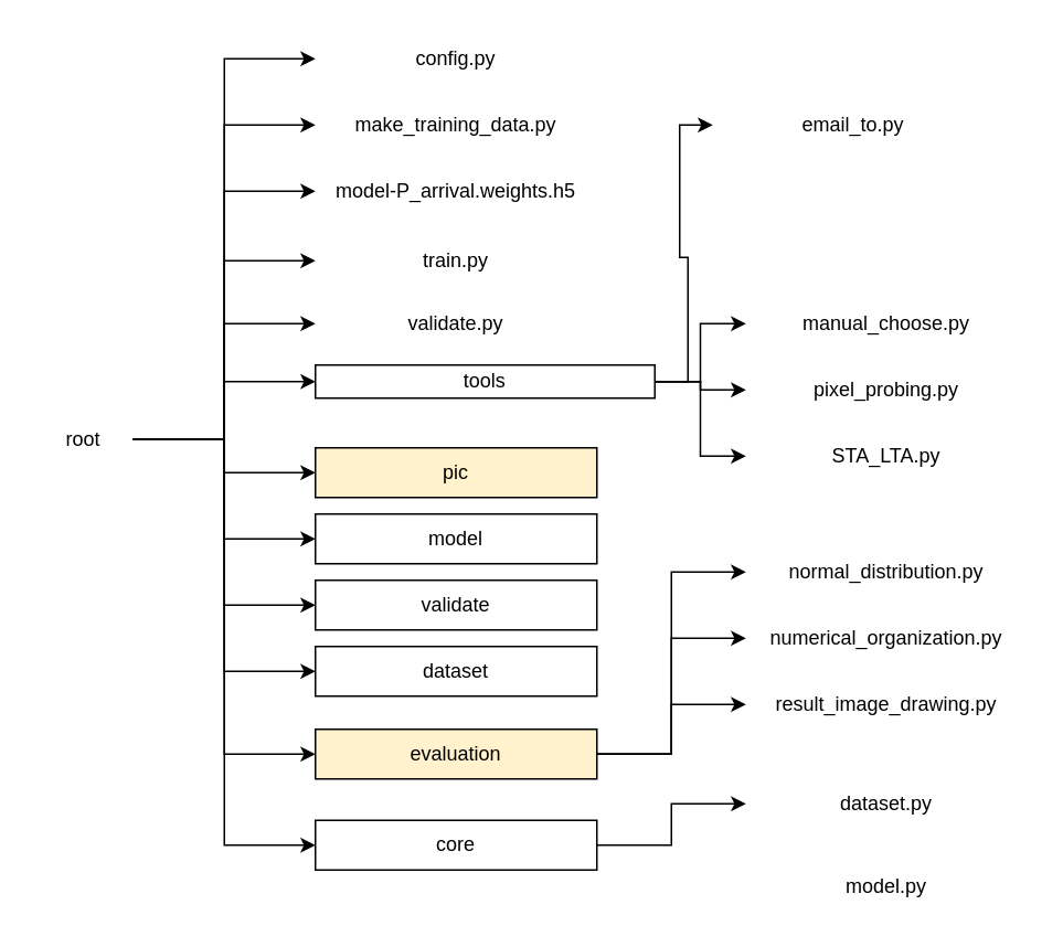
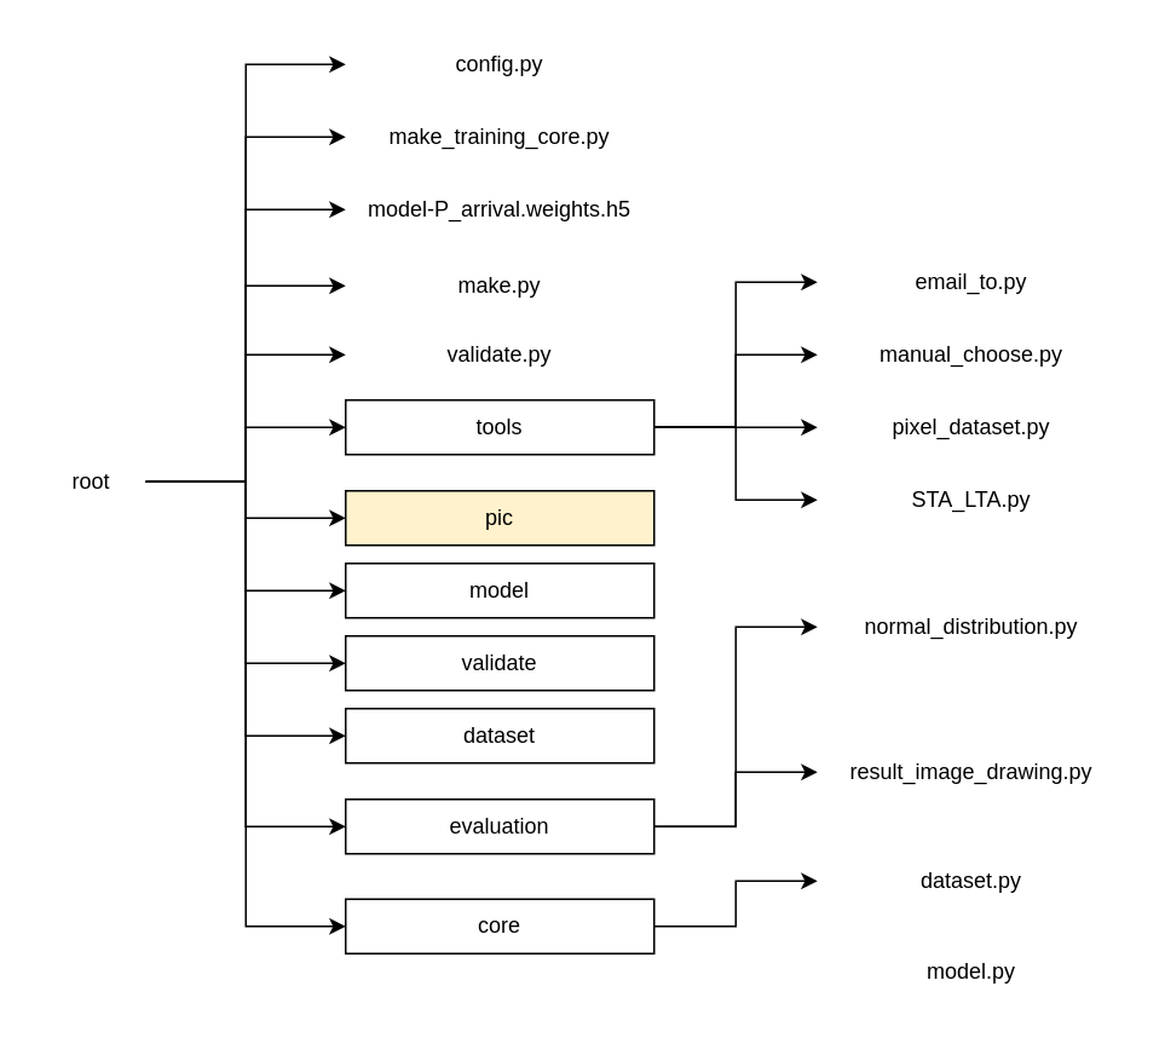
  <mxCell id="0" />
  <mxCell id="1" parent="0" />
  <mxCell id="2" style="edgeStyle=orthogonalEdgeStyle;rounded=0;orthogonalLoop=1;jettySize=auto;html=1;entryX=0;entryY=0.5;entryDx=0;entryDy=0;" edge="1" parent="1" source="14" target="15"><mxGeometry relative="1" as="geometry" /></mxCell>
  <mxCell id="3" style="edgeStyle=orthogonalEdgeStyle;rounded=0;orthogonalLoop=1;jettySize=auto;html=1;entryX=0;entryY=0.5;entryDx=0;entryDy=0;" edge="1" parent="1" source="14" target="16"><mxGeometry relative="1" as="geometry" /></mxCell>
  <mxCell id="4" style="edgeStyle=orthogonalEdgeStyle;rounded=0;orthogonalLoop=1;jettySize=auto;html=1;entryX=0;entryY=0.5;entryDx=0;entryDy=0;" edge="1" parent="1" source="14" target="17"><mxGeometry relative="1" as="geometry" /></mxCell>
  <mxCell id="5" style="edgeStyle=orthogonalEdgeStyle;rounded=0;orthogonalLoop=1;jettySize=auto;html=1;entryX=0;entryY=0.5;entryDx=0;entryDy=0;" edge="1" parent="1" source="14" target="19"><mxGeometry relative="1" as="geometry" /></mxCell>
  <mxCell id="6" style="edgeStyle=orthogonalEdgeStyle;rounded=0;orthogonalLoop=1;jettySize=auto;html=1;entryX=0;entryY=0.5;entryDx=0;entryDy=0;" edge="1" parent="1" source="14" target="24"><mxGeometry relative="1" as="geometry" /></mxCell>
  <mxCell id="7" style="edgeStyle=orthogonalEdgeStyle;rounded=0;orthogonalLoop=1;jettySize=auto;html=1;entryX=0;entryY=0.5;entryDx=0;entryDy=0;" edge="1" parent="1" source="14" target="25"><mxGeometry relative="1" as="geometry" /></mxCell>
  <mxCell id="8" style="edgeStyle=orthogonalEdgeStyle;rounded=0;orthogonalLoop=1;jettySize=auto;html=1;entryX=0;entryY=0.5;entryDx=0;entryDy=0;" edge="1" parent="1" source="14" target="26"><mxGeometry relative="1" as="geometry" /></mxCell>
  <mxCell id="9" style="edgeStyle=orthogonalEdgeStyle;rounded=0;orthogonalLoop=1;jettySize=auto;html=1;entryX=0;entryY=0.5;entryDx=0;entryDy=0;" edge="1" parent="1" source="14" target="27"><mxGeometry relative="1" as="geometry" /></mxCell>
  <mxCell id="10" style="edgeStyle=orthogonalEdgeStyle;rounded=0;orthogonalLoop=1;jettySize=auto;html=1;entryX=0;entryY=0.5;entryDx=0;entryDy=0;" edge="1" parent="1" source="14" target="28"><mxGeometry relative="1" as="geometry" /></mxCell>
  <mxCell id="11" style="edgeStyle=orthogonalEdgeStyle;rounded=0;orthogonalLoop=1;jettySize=auto;html=1;entryX=0;entryY=0.5;entryDx=0;entryDy=0;" edge="1" parent="1" source="14" target="32"><mxGeometry relative="1" as="geometry" /></mxCell>
  <mxCell id="12" style="edgeStyle=orthogonalEdgeStyle;rounded=0;orthogonalLoop=1;jettySize=auto;html=1;entryX=0;entryY=0.5;entryDx=0;entryDy=0;" edge="1" parent="1" source="14" target="34"><mxGeometry relative="1" as="geometry" /></mxCell>
  <mxCell id="13" style="edgeStyle=orthogonalEdgeStyle;rounded=0;orthogonalLoop=1;jettySize=auto;html=1;entryX=0;entryY=0.5;entryDx=0;entryDy=0;" edge="1" parent="1" source="14" target="18"><mxGeometry relative="1" as="geometry" /></mxCell>
  <mxCell id="14" value="root" style="text;html=1;align=center;verticalAlign=middle;whiteSpace=wrap;rounded=0;" vertex="1" parent="1"><mxGeometry x="20" y="250" width="60" height="30" as="geometry" /></mxCell>
  <mxCell id="15" value="config.py" style="text;html=1;align=center;verticalAlign=middle;whiteSpace=wrap;rounded=0;" vertex="1" parent="1"><mxGeometry x="190" y="20" width="170" height="30" as="geometry" /></mxCell>
- <mxCell id="16" value="make_training_data.py" style="text;html=1;align=center;verticalAlign=middle;whiteSpace=wrap;rounded=0;" vertex="1" parent="1"><mxGeometry x="190" y="60" width="170" height="30" as="geometry" /></mxCell>
+ <mxCell id="16" value="make_training_core.py" style="text;html=1;align=center;verticalAlign=middle;whiteSpace=wrap;rounded=0;" vertex="1" parent="1"><mxGeometry x="190" y="60" width="170" height="30" as="geometry" /></mxCell>
  <mxCell id="17" value="model-P_arrival.weights.h5" style="text;html=1;align=center;verticalAlign=middle;whiteSpace=wrap;rounded=0;" vertex="1" parent="1"><mxGeometry x="190" y="100" width="170" height="30" as="geometry" /></mxCell>
- <mxCell id="18" value="train.py" style="text;html=1;align=center;verticalAlign=middle;whiteSpace=wrap;rounded=0;" vertex="1" parent="1"><mxGeometry x="190" y="142" width="170" height="30" as="geometry" /></mxCell>
+ <mxCell id="18" value="make.py" style="text;html=1;align=center;verticalAlign=middle;whiteSpace=wrap;rounded=0;" vertex="1" parent="1"><mxGeometry x="190" y="142" width="170" height="30" as="geometry" /></mxCell>
  <mxCell id="19" value="validate.py" style="text;html=1;align=center;verticalAlign=middle;whiteSpace=wrap;rounded=0;" vertex="1" parent="1"><mxGeometry x="190" y="180" width="170" height="30" as="geometry" /></mxCell>
  <mxCell id="20" style="edgeStyle=orthogonalEdgeStyle;rounded=0;orthogonalLoop=1;jettySize=auto;html=1;entryX=0;entryY=0.5;entryDx=0;entryDy=0;" edge="1" parent="1" source="24" target="35"><mxGeometry relative="1" as="geometry" /></mxCell>
  <mxCell id="21" style="edgeStyle=orthogonalEdgeStyle;rounded=0;orthogonalLoop=1;jettySize=auto;html=1;entryX=0;entryY=0.5;entryDx=0;entryDy=0;" edge="1" parent="1" source="24" target="36"><mxGeometry relative="1" as="geometry" /></mxCell>
  <mxCell id="22" style="edgeStyle=orthogonalEdgeStyle;rounded=0;orthogonalLoop=1;jettySize=auto;html=1;entryX=0;entryY=0.5;entryDx=0;entryDy=0;" edge="1" parent="1" source="24" target="37"><mxGeometry relative="1" as="geometry" /></mxCell>
  <mxCell id="23" style="edgeStyle=orthogonalEdgeStyle;rounded=0;orthogonalLoop=1;jettySize=auto;html=1;entryX=0;entryY=0.5;entryDx=0;entryDy=0;" edge="1" parent="1" source="24" target="38"><mxGeometry relative="1" as="geometry" /></mxCell>
- <mxCell id="24" value="tools" style="rounded=0;whiteSpace=wrap;html=1;" vertex="1" parent="1"><mxGeometry x="190" y="220" width="205" height="20" as="geometry" /></mxCell>
+ <mxCell id="24" value="tools" style="rounded=0;whiteSpace=wrap;html=1;" vertex="1" parent="1"><mxGeometry x="190" y="220" width="170" height="30" as="geometry" /></mxCell>
  <mxCell id="25" value="pic" style="rounded=0;whiteSpace=wrap;html=1;fillColor=#fff2cc;" vertex="1" parent="1"><mxGeometry x="190" y="270" width="170" height="30" as="geometry" /></mxCell>
  <mxCell id="26" value="model" style="rounded=0;whiteSpace=wrap;html=1;" vertex="1" parent="1"><mxGeometry x="190" y="310" width="170" height="30" as="geometry" /></mxCell>
  <mxCell id="27" value="validate" style="rounded=0;whiteSpace=wrap;html=1;" vertex="1" parent="1"><mxGeometry x="190" y="350" width="170" height="30" as="geometry" /></mxCell>
  <mxCell id="28" value="dataset" style="rounded=0;whiteSpace=wrap;html=1;" vertex="1" parent="1"><mxGeometry x="190" y="390" width="170" height="30" as="geometry" /></mxCell>
  <mxCell id="29" style="edgeStyle=orthogonalEdgeStyle;rounded=0;orthogonalLoop=1;jettySize=auto;html=1;entryX=0;entryY=0.5;entryDx=0;entryDy=0;" edge="1" parent="1" source="32" target="39"><mxGeometry relative="1" as="geometry" /></mxCell>
- <mxCell id="30" style="edgeStyle=orthogonalEdgeStyle;rounded=0;orthogonalLoop=1;jettySize=auto;html=1;entryX=0;entryY=0.5;entryDx=0;entryDy=0;" edge="1" parent="1" source="32" target="40"><mxGeometry relative="1" as="geometry" /></mxCell>
  <mxCell id="31" style="edgeStyle=orthogonalEdgeStyle;rounded=0;orthogonalLoop=1;jettySize=auto;html=1;entryX=0;entryY=0.5;entryDx=0;entryDy=0;" edge="1" parent="1" source="32" target="41"><mxGeometry relative="1" as="geometry" /></mxCell>
- <mxCell id="32" value="evaluation" style="rounded=0;whiteSpace=wrap;html=1;fillColor=#fff2cc;" vertex="1" parent="1"><mxGeometry x="190" y="440" width="170" height="30" as="geometry" /></mxCell>
+ <mxCell id="32" value="evaluation" style="rounded=0;whiteSpace=wrap;html=1;" vertex="1" parent="1"><mxGeometry x="190" y="440" width="170" height="30" as="geometry" /></mxCell>
  <mxCell id="33" style="edgeStyle=orthogonalEdgeStyle;rounded=0;orthogonalLoop=1;jettySize=auto;html=1;entryX=0;entryY=0.5;entryDx=0;entryDy=0;" edge="1" parent="1" source="34" target="42"><mxGeometry relative="1" as="geometry" /></mxCell>
  <mxCell id="34" value="core" style="rounded=0;whiteSpace=wrap;html=1;" vertex="1" parent="1"><mxGeometry x="190" y="495" width="170" height="30" as="geometry" /></mxCell>
- <mxCell id="35" value="email_to.py" style="text;html=1;align=center;verticalAlign=middle;whiteSpace=wrap;rounded=0;" vertex="1" parent="1"><mxGeometry x="430" y="60" width="170" height="30" as="geometry" /></mxCell>
+ <mxCell id="35" value="email_to.py" style="text;html=1;align=center;verticalAlign=middle;whiteSpace=wrap;rounded=0;" vertex="1" parent="1"><mxGeometry x="450" y="140" width="170" height="30" as="geometry" /></mxCell>
  <mxCell id="36" value="manual_choose.py" style="text;html=1;align=center;verticalAlign=middle;whiteSpace=wrap;rounded=0;" vertex="1" parent="1"><mxGeometry x="450" y="180" width="170" height="30" as="geometry" /></mxCell>
- <mxCell id="37" value="pixel_probing.py" style="text;html=1;align=center;verticalAlign=middle;whiteSpace=wrap;rounded=0;" vertex="1" parent="1"><mxGeometry x="450" y="220" width="170" height="30" as="geometry" /></mxCell>
+ <mxCell id="37" value="pixel_dataset.py" style="text;html=1;align=center;verticalAlign=middle;whiteSpace=wrap;rounded=0;" vertex="1" parent="1"><mxGeometry x="450" y="220" width="170" height="30" as="geometry" /></mxCell>
  <mxCell id="38" value="STA_LTA.py" style="text;html=1;align=center;verticalAlign=middle;whiteSpace=wrap;rounded=0;" vertex="1" parent="1"><mxGeometry x="450" y="260" width="170" height="30" as="geometry" /></mxCell>
  <mxCell id="39" value="normal_distribution.py" style="text;html=1;align=center;verticalAlign=middle;whiteSpace=wrap;rounded=0;" vertex="1" parent="1"><mxGeometry x="450" y="330" width="170" height="30" as="geometry" /></mxCell>
- <mxCell id="40" value="numerical_organization.py" style="text;html=1;align=center;verticalAlign=middle;whiteSpace=wrap;rounded=0;" vertex="1" parent="1"><mxGeometry x="450" y="370" width="170" height="30" as="geometry" /></mxCell>
  <mxCell id="41" value="result_image_drawing.py" style="text;html=1;align=center;verticalAlign=middle;whiteSpace=wrap;rounded=0;" vertex="1" parent="1"><mxGeometry x="450" y="410" width="170" height="30" as="geometry" /></mxCell>
  <mxCell id="42" value="dataset.py" style="text;html=1;align=center;verticalAlign=middle;whiteSpace=wrap;rounded=0;" vertex="1" parent="1"><mxGeometry x="450" y="470" width="170" height="30" as="geometry" /></mxCell>
  <mxCell id="43" value="model.py" style="text;html=1;align=center;verticalAlign=middle;whiteSpace=wrap;rounded=0;" vertex="1" parent="1"><mxGeometry x="450" y="520" width="170" height="30" as="geometry" /></mxCell>
